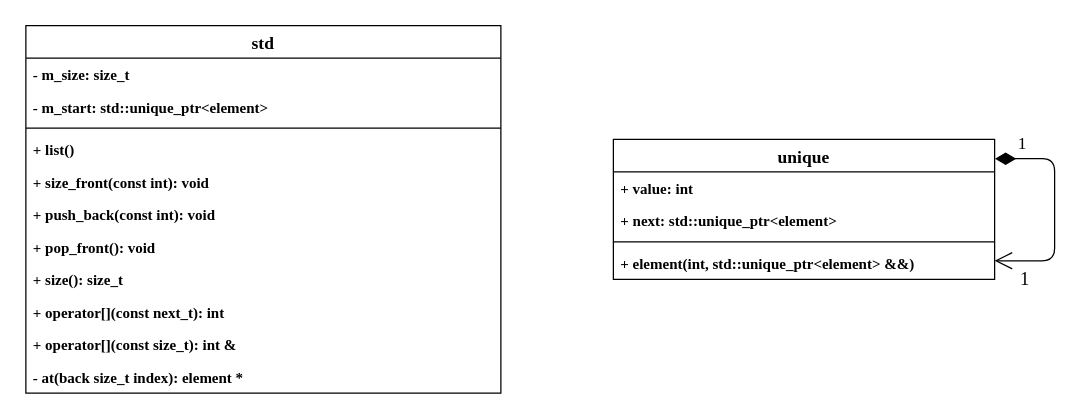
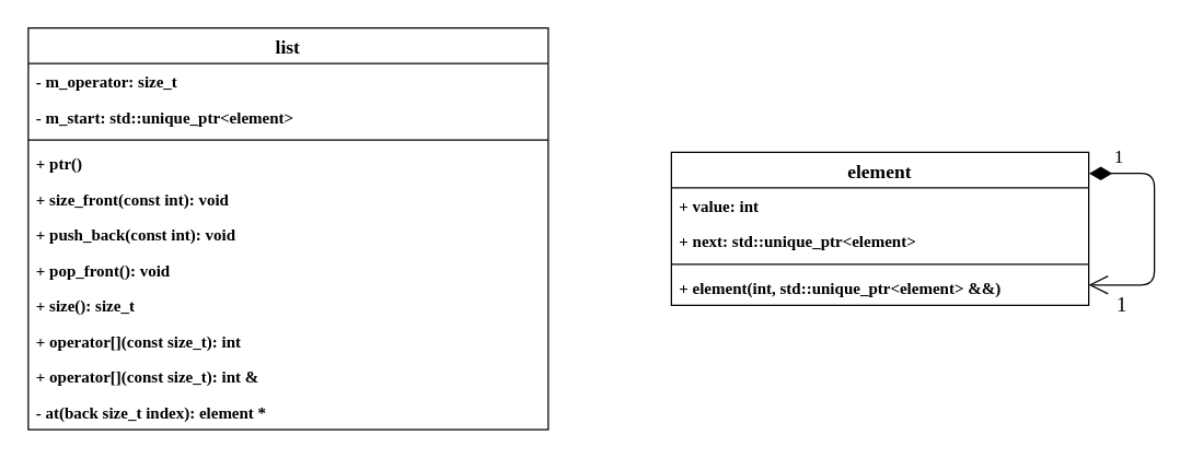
  <mxCell id="0" />
  <mxCell id="1" parent="0" />
- <mxCell id="2" value="std" style="swimlane;fontStyle=1;align=center;verticalAlign=middle;childLayout=stackLayout;horizontal=1;startSize=26;horizontalStack=0;resizeParent=1;resizeParentMax=0;resizeLast=0;collapsible=1;marginBottom=0;fontFamily=Consolas;fontSize=14;" parent="1" vertex="1"><mxGeometry x="20" y="20" width="380" height="294" as="geometry" /></mxCell>
- <mxCell id="3" value="- m_size: size_t" style="text;strokeColor=none;fillColor=none;align=left;verticalAlign=top;spacingLeft=4;spacingRight=4;overflow=hidden;rotatable=0;points=[[0,0.5],[1,0.5]];portConstraint=eastwest;fontFamily=Consolas;fontStyle=1" parent="2" vertex="1"><mxGeometry y="26" width="380" height="26" as="geometry" /></mxCell>
+ <mxCell id="2" value="list" style="swimlane;fontStyle=1;align=center;verticalAlign=middle;childLayout=stackLayout;horizontal=1;startSize=26;horizontalStack=0;resizeParent=1;resizeParentMax=0;resizeLast=0;collapsible=1;marginBottom=0;fontFamily=Consolas;fontSize=14;" parent="1" vertex="1"><mxGeometry x="20" y="20" width="380" height="294" as="geometry" /></mxCell>
+ <mxCell id="3" value="- m_operator: size_t" style="text;strokeColor=none;fillColor=none;align=left;verticalAlign=top;spacingLeft=4;spacingRight=4;overflow=hidden;rotatable=0;points=[[0,0.5],[1,0.5]];portConstraint=eastwest;fontFamily=Consolas;fontStyle=1" parent="2" vertex="1"><mxGeometry y="26" width="380" height="26" as="geometry" /></mxCell>
  <mxCell id="4" value="- m_start: std::unique_ptr&lt;element&gt;" style="text;strokeColor=none;fillColor=none;align=left;verticalAlign=top;spacingLeft=4;spacingRight=4;overflow=hidden;rotatable=0;points=[[0,0.5],[1,0.5]];portConstraint=eastwest;fontFamily=Consolas;fontStyle=1" parent="2" vertex="1"><mxGeometry y="52" width="380" height="26" as="geometry" /></mxCell>
  <mxCell id="5" value="" style="line;strokeWidth=1;fillColor=none;align=left;verticalAlign=middle;spacingTop=-1;spacingLeft=3;spacingRight=3;rotatable=0;labelPosition=right;points=[];portConstraint=eastwest;fontFamily=Consolas;fontStyle=1" parent="2" vertex="1"><mxGeometry y="78" width="380" height="8" as="geometry" /></mxCell>
- <mxCell id="6" value="+ list()" style="text;strokeColor=none;fillColor=none;align=left;verticalAlign=top;spacingLeft=4;spacingRight=4;overflow=hidden;rotatable=0;points=[[0,0.5],[1,0.5]];portConstraint=eastwest;fontFamily=Consolas;fontStyle=1" parent="2" vertex="1"><mxGeometry y="86" width="380" height="26" as="geometry" /></mxCell>
+ <mxCell id="6" value="+ ptr()" style="text;strokeColor=none;fillColor=none;align=left;verticalAlign=top;spacingLeft=4;spacingRight=4;overflow=hidden;rotatable=0;points=[[0,0.5],[1,0.5]];portConstraint=eastwest;fontFamily=Consolas;fontStyle=1" parent="2" vertex="1"><mxGeometry y="86" width="380" height="26" as="geometry" /></mxCell>
  <mxCell id="7" value="+ size_front(const int): void" style="text;strokeColor=none;fillColor=none;align=left;verticalAlign=top;spacingLeft=4;spacingRight=4;overflow=hidden;rotatable=0;points=[[0,0.5],[1,0.5]];portConstraint=eastwest;fontFamily=Consolas;fontStyle=1" parent="2" vertex="1"><mxGeometry y="112" width="380" height="26" as="geometry" /></mxCell>
  <mxCell id="8" value="+ push_back(const int): void" style="text;strokeColor=none;fillColor=none;align=left;verticalAlign=top;spacingLeft=4;spacingRight=4;overflow=hidden;rotatable=0;points=[[0,0.5],[1,0.5]];portConstraint=eastwest;fontFamily=Consolas;fontStyle=1" parent="2" vertex="1"><mxGeometry y="138" width="380" height="26" as="geometry" /></mxCell>
  <mxCell id="9" value="+ pop_front(): void" style="text;strokeColor=none;fillColor=none;align=left;verticalAlign=top;spacingLeft=4;spacingRight=4;overflow=hidden;rotatable=0;points=[[0,0.5],[1,0.5]];portConstraint=eastwest;fontFamily=Consolas;fontStyle=1" parent="2" vertex="1"><mxGeometry y="164" width="380" height="26" as="geometry" /></mxCell>
  <mxCell id="10" value="+ size(): size_t" style="text;strokeColor=none;fillColor=none;align=left;verticalAlign=top;spacingLeft=4;spacingRight=4;overflow=hidden;rotatable=0;points=[[0,0.5],[1,0.5]];portConstraint=eastwest;fontFamily=Consolas;fontStyle=1" parent="2" vertex="1"><mxGeometry y="190" width="380" height="26" as="geometry" /></mxCell>
- <mxCell id="11" value="+ operator[](const next_t): int" style="text;strokeColor=none;fillColor=none;align=left;verticalAlign=top;spacingLeft=4;spacingRight=4;overflow=hidden;rotatable=0;points=[[0,0.5],[1,0.5]];portConstraint=eastwest;fontFamily=Consolas;fontStyle=1" parent="2" vertex="1"><mxGeometry y="216" width="380" height="26" as="geometry" /></mxCell>
+ <mxCell id="11" value="+ operator[](const size_t): int" style="text;strokeColor=none;fillColor=none;align=left;verticalAlign=top;spacingLeft=4;spacingRight=4;overflow=hidden;rotatable=0;points=[[0,0.5],[1,0.5]];portConstraint=eastwest;fontFamily=Consolas;fontStyle=1" parent="2" vertex="1"><mxGeometry y="216" width="380" height="26" as="geometry" /></mxCell>
  <mxCell id="12" value="+ operator[](const size_t): int &amp;" style="text;strokeColor=none;fillColor=none;align=left;verticalAlign=top;spacingLeft=4;spacingRight=4;overflow=hidden;rotatable=0;points=[[0,0.5],[1,0.5]];portConstraint=eastwest;fontFamily=Consolas;fontStyle=1" parent="2" vertex="1"><mxGeometry y="242" width="380" height="26" as="geometry" /></mxCell>
  <mxCell id="13" value="- at(back size_t index): element *" style="text;strokeColor=none;fillColor=none;align=left;verticalAlign=top;spacingLeft=4;spacingRight=4;overflow=hidden;rotatable=0;points=[[0,0.5],[1,0.5]];portConstraint=eastwest;fontFamily=Consolas;fontStyle=1" parent="2" vertex="1"><mxGeometry y="268" width="380" height="26" as="geometry" /></mxCell>
- <mxCell id="14" value="unique" style="swimlane;fontStyle=1;align=center;verticalAlign=middle;childLayout=stackLayout;horizontal=1;startSize=26;horizontalStack=0;resizeParent=1;resizeParentMax=0;resizeLast=0;collapsible=1;marginBottom=0;fontFamily=Consolas;fontSize=14;" parent="1" vertex="1"><mxGeometry x="490" y="111" width="305" height="112" as="geometry" /></mxCell>
+ <mxCell id="14" value="element" style="swimlane;fontStyle=1;align=center;verticalAlign=middle;childLayout=stackLayout;horizontal=1;startSize=26;horizontalStack=0;resizeParent=1;resizeParentMax=0;resizeLast=0;collapsible=1;marginBottom=0;fontFamily=Consolas;fontSize=14;" parent="1" vertex="1"><mxGeometry x="490" y="111" width="305" height="112" as="geometry" /></mxCell>
  <mxCell id="15" value="+ value: int" style="text;strokeColor=none;fillColor=none;align=left;verticalAlign=top;spacingLeft=4;spacingRight=4;overflow=hidden;rotatable=0;points=[[0,0.5],[1,0.5]];portConstraint=eastwest;fontFamily=Consolas;fontStyle=1" parent="14" vertex="1"><mxGeometry y="26" width="305" height="26" as="geometry" /></mxCell>
  <mxCell id="16" value="+ next: std::unique_ptr&lt;element&gt;" style="text;strokeColor=none;fillColor=none;align=left;verticalAlign=top;spacingLeft=4;spacingRight=4;overflow=hidden;rotatable=0;points=[[0,0.5],[1,0.5]];portConstraint=eastwest;fontFamily=Consolas;fontStyle=1" parent="14" vertex="1"><mxGeometry y="52" width="305" height="26" as="geometry" /></mxCell>
  <mxCell id="17" value="" style="line;strokeWidth=1;fillColor=none;align=left;verticalAlign=middle;spacingTop=-1;spacingLeft=3;spacingRight=3;rotatable=0;labelPosition=right;points=[];portConstraint=eastwest;fontFamily=Consolas;fontStyle=1" parent="14" vertex="1"><mxGeometry y="78" width="305" height="8" as="geometry" /></mxCell>
  <mxCell id="18" value="+ element(int, std::unique_ptr&lt;element&gt; &amp;&amp;)" style="text;strokeColor=none;fillColor=none;align=left;verticalAlign=top;spacingLeft=4;spacingRight=4;overflow=hidden;rotatable=0;points=[[0,0.5],[1,0.5]];portConstraint=eastwest;fontFamily=Consolas;fontStyle=1" parent="14" vertex="1"><mxGeometry y="86" width="305" height="26" as="geometry" /></mxCell>
  <mxCell id="19" value="1" style="endArrow=open;html=1;endSize=12;startArrow=diamondThin;startSize=14;startFill=1;edgeStyle=orthogonalEdgeStyle;align=left;verticalAlign=bottom;fontFamily=Consolas;fontSize=14;exitX=1.001;exitY=0.138;exitDx=0;exitDy=0;exitPerimeter=0;entryX=1;entryY=0.428;entryDx=0;entryDy=0;entryPerimeter=0;" parent="14" source="14" target="18" edge="1"><mxGeometry x="-0.806" relative="1" as="geometry"><mxPoint x="292.5" y="-260" as="sourcePoint" /><mxPoint x="452.5" y="-260" as="targetPoint" /><Array as="points"><mxPoint x="353" y="16" /><mxPoint x="353" y="97" /></Array><mxPoint as="offset" /></mxGeometry></mxCell>
  <mxCell id="20" value="1" style="edgeLabel;html=1;align=center;verticalAlign=middle;resizable=0;points=[];fontFamily=Consolas;fontSize=15;labelBackgroundColor=none;" parent="19" vertex="1" connectable="0"><mxGeometry x="0.835" y="-2" relative="1" as="geometry"><mxPoint x="8.76" y="15" as="offset" /></mxGeometry></mxCell>
